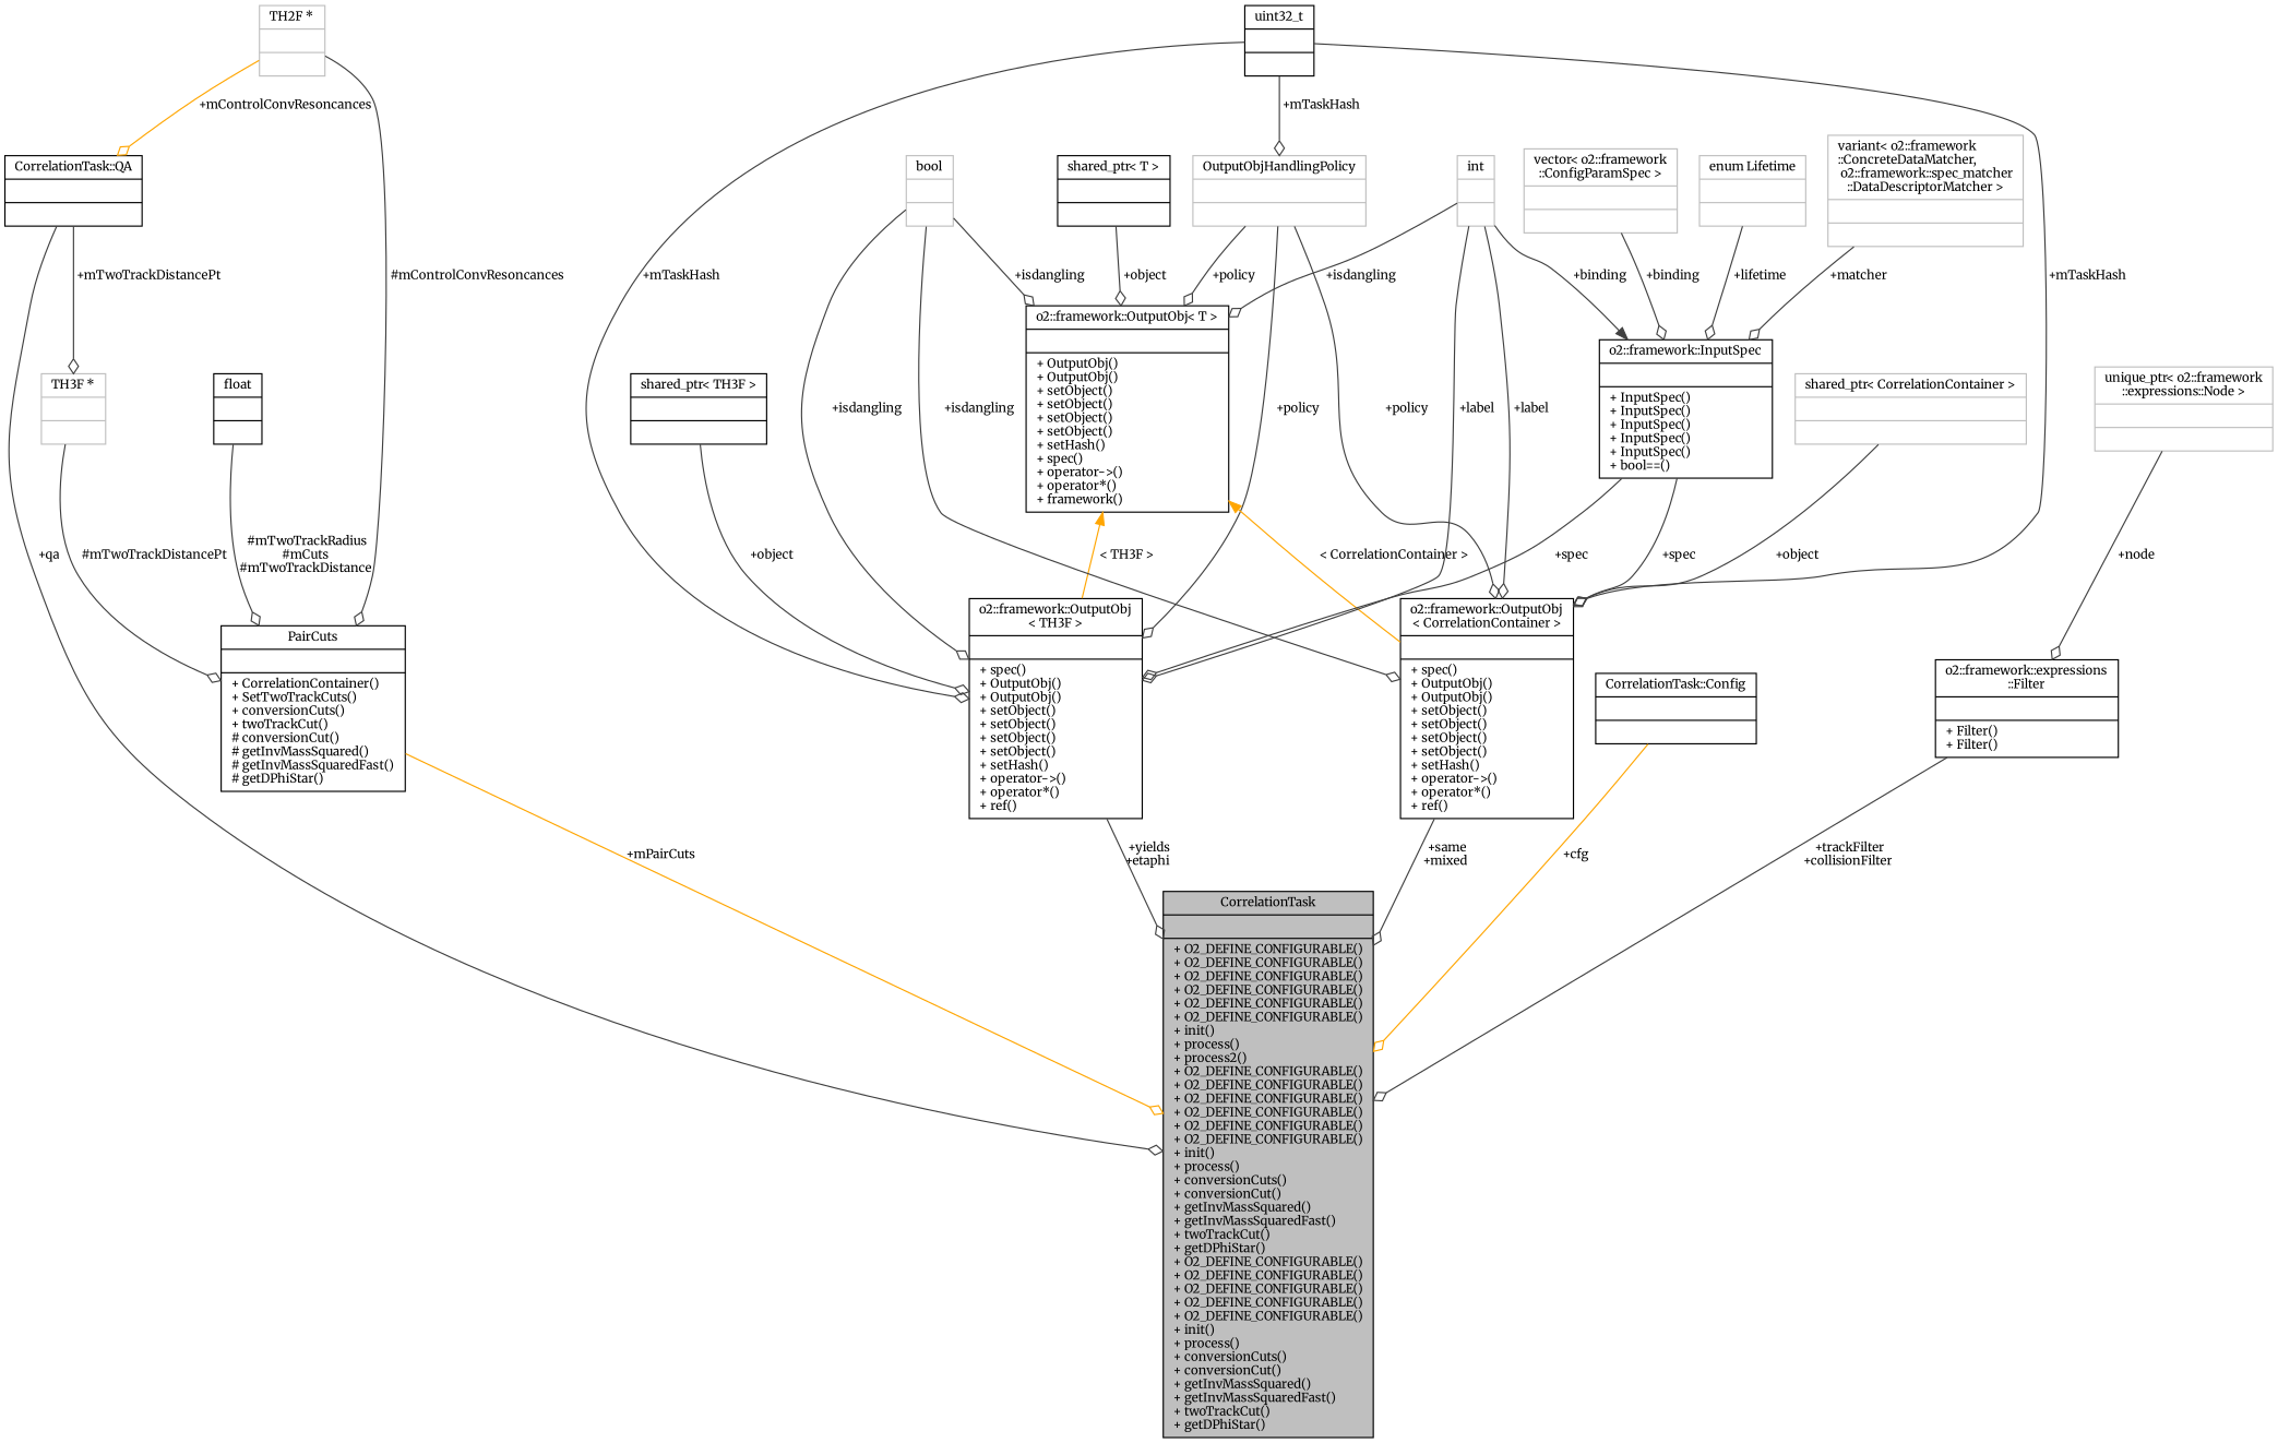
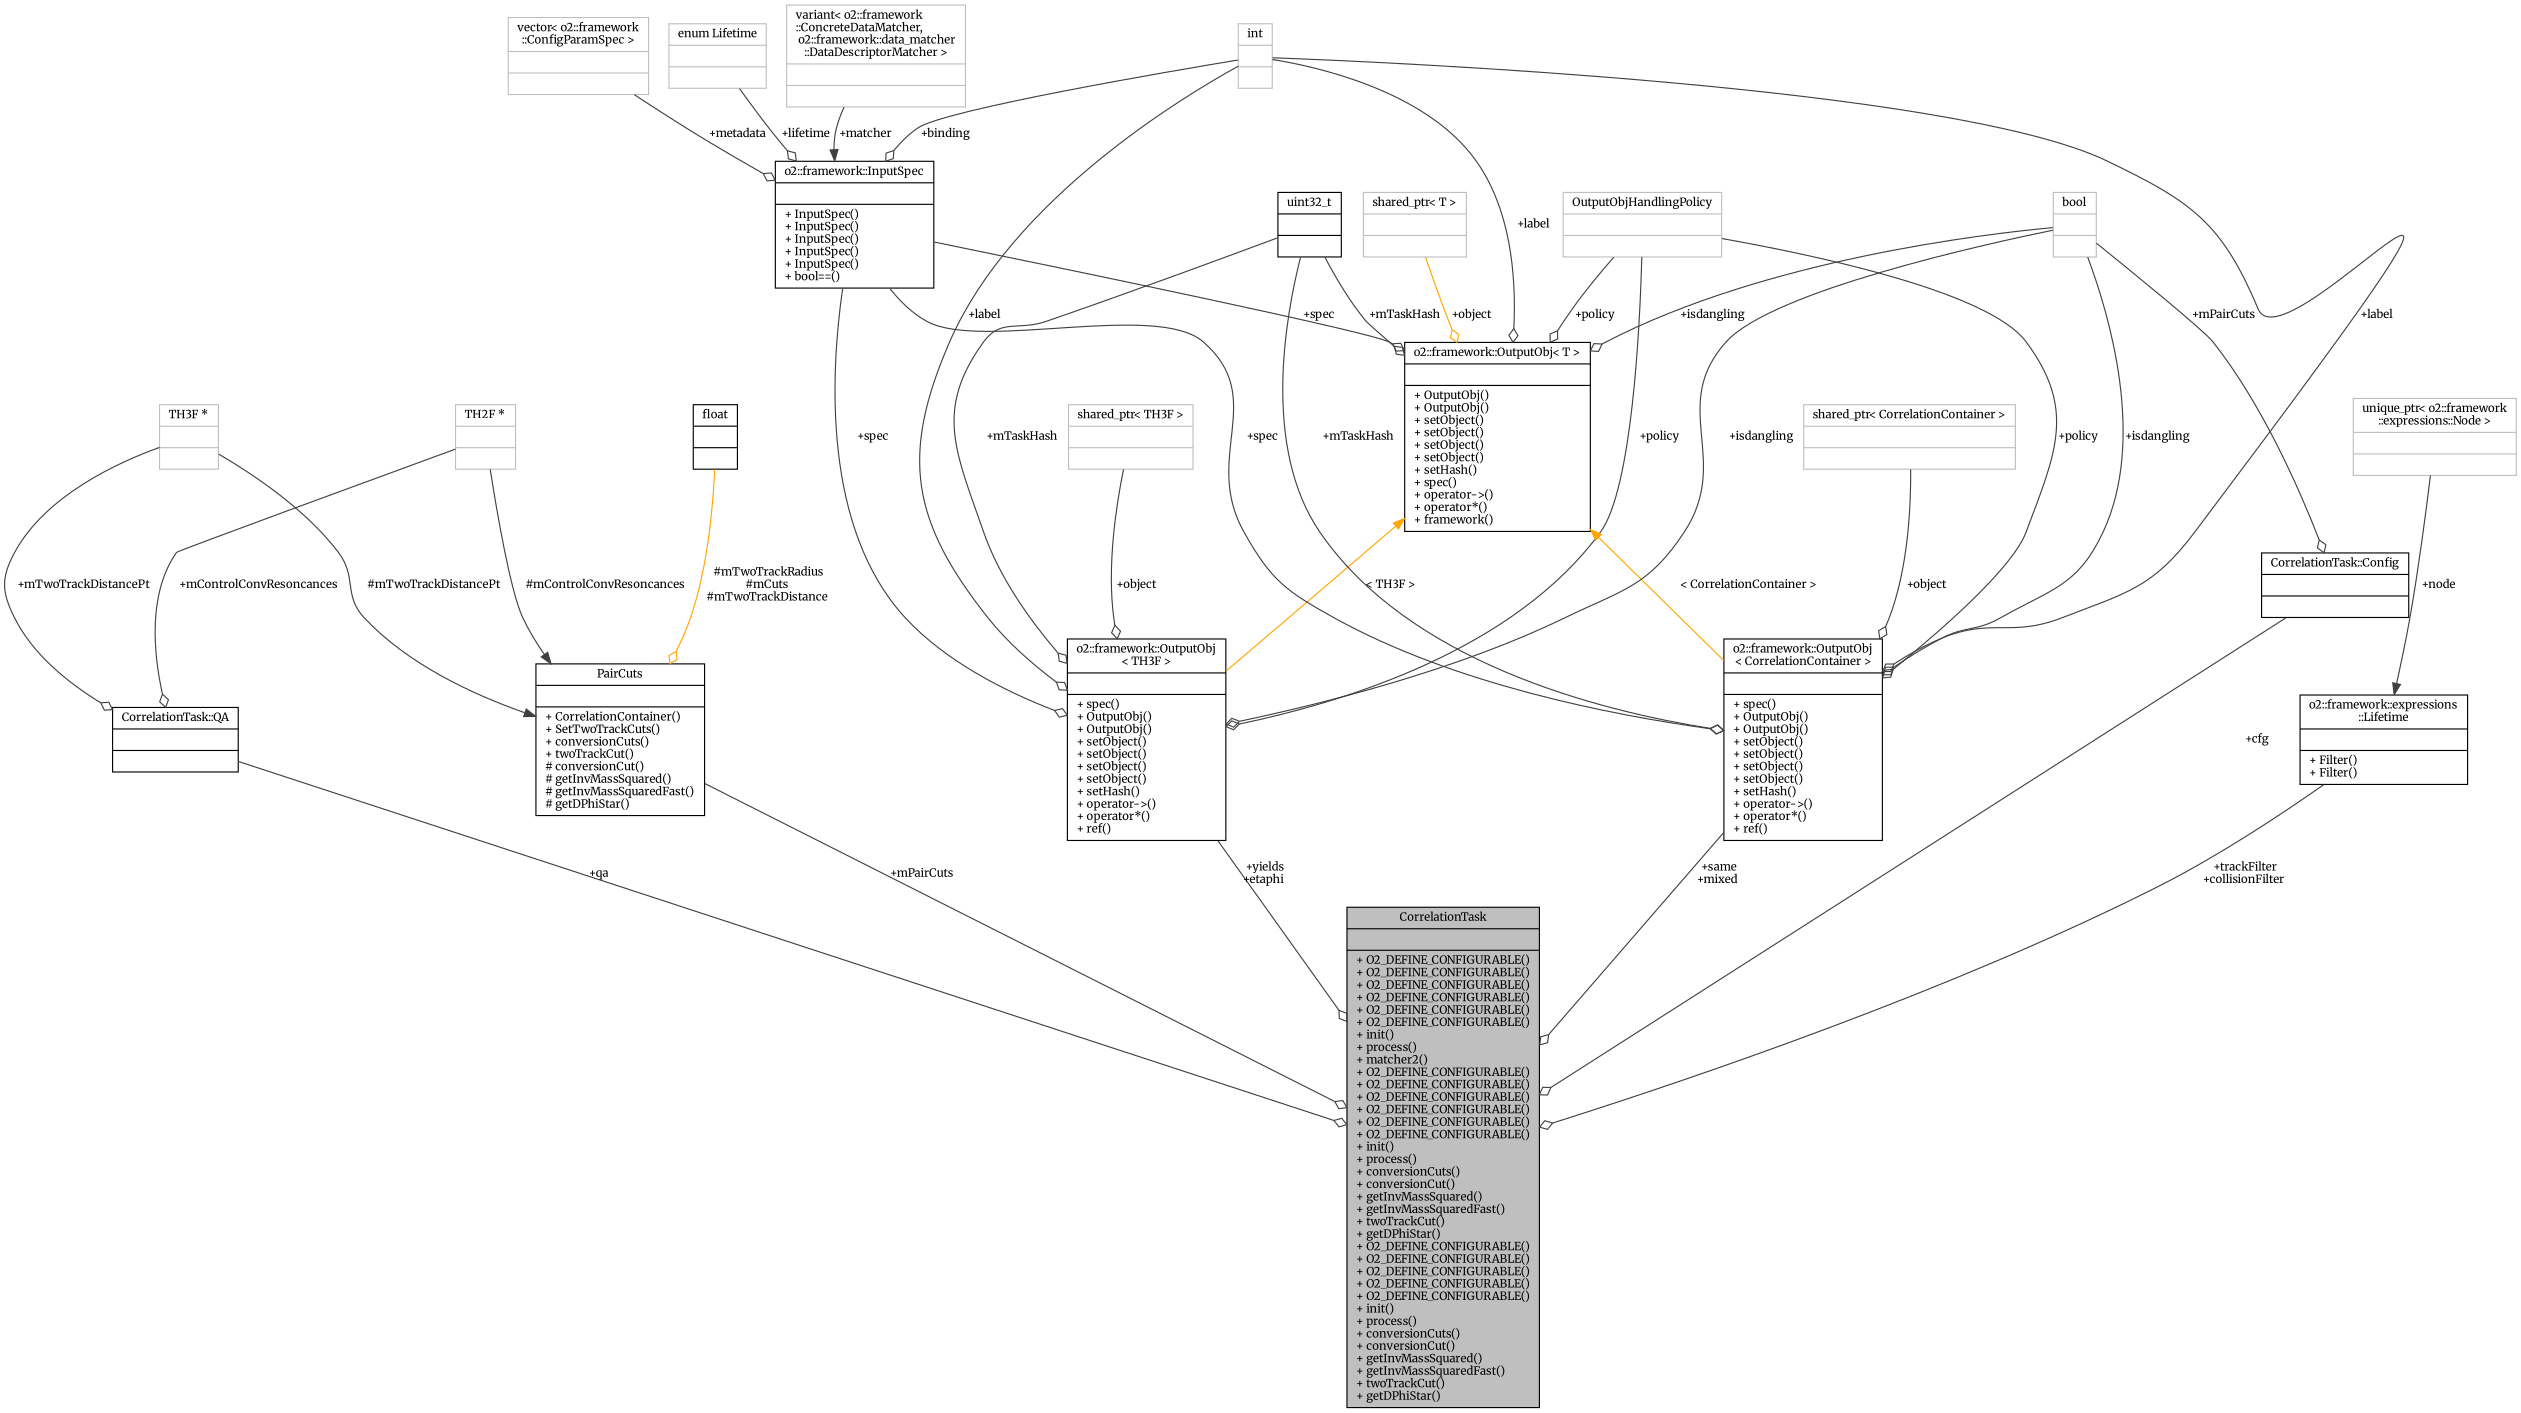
  digraph {
    fontname=Merriweather
    node [color=grey75 fontname=Merriweather fontsize=10 shape=record]
    edge [arrowhead=odiamond color=grey25 fontname=Merriweather fontsize=10 labelfontname=Helvetica labelfontsize=10 style=solid]
-   n1 [color=black fillcolor=grey75 fontcolor=black height=0.2 label="{CorrelationTask\n||+ O2_DEFINE_CONFIGURABLE()\l+ O2_DEFINE_CONFIGURABLE()\l+ O2_DEFINE_CONFIGURABLE()\l+ O2_DEFINE_CONFIGURABLE()\l+ O2_DEFINE_CONFIGURABLE()\l+ O2_DEFINE_CONFIGURABLE()\l+ init()\l+ process()\l+ process2()\l+ O2_DEFINE_CONFIGURABLE()\l+ O2_DEFINE_CONFIGURABLE()\l+ O2_DEFINE_CONFIGURABLE()\l+ O2_DEFINE_CONFIGURABLE()\l+ O2_DEFINE_CONFIGURABLE()\l+ O2_DEFINE_CONFIGURABLE()\l+ init()\l+ process()\l+ conversionCuts()\l+ conversionCut()\l+ getInvMassSquared()\l+ getInvMassSquaredFast()\l+ twoTrackCut()\l+ getDPhiStar()\l+ O2_DEFINE_CONFIGURABLE()\l+ O2_DEFINE_CONFIGURABLE()\l+ O2_DEFINE_CONFIGURABLE()\l+ O2_DEFINE_CONFIGURABLE()\l+ O2_DEFINE_CONFIGURABLE()\l+ init()\l+ process()\l+ conversionCuts()\l+ conversionCut()\l+ getInvMassSquared()\l+ getInvMassSquaredFast()\l+ twoTrackCut()\l+ getDPhiStar()\l}" style=filled width=0.4]
+   n1 [color=black fillcolor=grey75 fontcolor=black height=0.2 label="{CorrelationTask\n||+ O2_DEFINE_CONFIGURABLE()\l+ O2_DEFINE_CONFIGURABLE()\l+ O2_DEFINE_CONFIGURABLE()\l+ O2_DEFINE_CONFIGURABLE()\l+ O2_DEFINE_CONFIGURABLE()\l+ O2_DEFINE_CONFIGURABLE()\l+ init()\l+ process()\l+ matcher2()\l+ O2_DEFINE_CONFIGURABLE()\l+ O2_DEFINE_CONFIGURABLE()\l+ O2_DEFINE_CONFIGURABLE()\l+ O2_DEFINE_CONFIGURABLE()\l+ O2_DEFINE_CONFIGURABLE()\l+ O2_DEFINE_CONFIGURABLE()\l+ init()\l+ process()\l+ conversionCuts()\l+ conversionCut()\l+ getInvMassSquared()\l+ getInvMassSquaredFast()\l+ twoTrackCut()\l+ getDPhiStar()\l+ O2_DEFINE_CONFIGURABLE()\l+ O2_DEFINE_CONFIGURABLE()\l+ O2_DEFINE_CONFIGURABLE()\l+ O2_DEFINE_CONFIGURABLE()\l+ O2_DEFINE_CONFIGURABLE()\l+ init()\l+ process()\l+ conversionCuts()\l+ conversionCut()\l+ getInvMassSquared()\l+ getInvMassSquaredFast()\l+ twoTrackCut()\l+ getDPhiStar()\l}" style=filled width=0.4]
    n2 [color=black height=0.2 label="{CorrelationTask::QA\n||}" width=0.4]
    n3 [height=0.2 label="{TH3F *\n||}" width=0.4]
    n4 [color=black height=0.2 label="{PairCuts\n||+ CorrelationContainer()\l+ SetTwoTrackCuts()\l+ conversionCuts()\l+ twoTrackCut()\l# conversionCut()\l# getInvMassSquared()\l# getInvMassSquaredFast()\l# getDPhiStar()\l}" width=0.4]
    n5 [height=0.2 label="{TH2F *\n||}" width=0.4]
    n6 [color=black height=0.2 label="{float\n||}" width=0.4]
    n7 [color=black height=0.2 label="{o2::framework::OutputObj\l\< CorrelationContainer \>\n||+ spec()\l+ OutputObj()\l+ OutputObj()\l+ setObject()\l+ setObject()\l+ setObject()\l+ setObject()\l+ setHash()\l+ operator-\>()\l+ operator*()\l+ ref()\l}" width=0.4]
    n8 [height=0.2 label="{OutputObjHandlingPolicy\n||}" width=0.4]
    n9 [color=black height=0.2 label="{o2::framework::OutputObj\< T \>\n||+ OutputObj()\l+ OutputObj()\l+ setObject()\l+ setObject()\l+ setObject()\l+ setObject()\l+ setHash()\l+ spec()\l+ operator-\>()\l+ operator*()\l+ framework()\l}" width=0.4]
    n10 [color=black height=0.2 label="{o2::framework::OutputObj\l\< TH3F \>\n||+ spec()\l+ OutputObj()\l+ OutputObj()\l+ setObject()\l+ setObject()\l+ setObject()\l+ setObject()\l+ setHash()\l+ operator-\>()\l+ operator*()\l+ ref()\l}" width=0.4]
    n11 [color=black height=0.2 label="{uint32_t\n||}" width=0.4]
    n12 [height=0.2 label="{shared_ptr\< CorrelationContainer \>\n||}" width=0.4]
    n13 [height=0.2 label="{int\n||}" width=0.4]
    n14 [color=black height=0.2 label="{o2::framework::InputSpec\n||+ InputSpec()\l+ InputSpec()\l+ InputSpec()\l+ InputSpec()\l+ InputSpec()\l+ bool==()\l}" width=0.4]
    n15 [height=0.2 label="{bool\n||}" width=0.4]
    n16 [color=black height=0.2 label="{CorrelationTask::Config\n||}" width=0.4]
    n17 [height=0.2 label="{vector\< o2::framework\l::ConfigParamSpec \>\n||}" width=0.4]
    n18 [height=0.2 label="{enum Lifetime\n||}" width=0.4]
-   n19 [height=0.2 label="{variant\< o2::framework\l::ConcreteDataMatcher,\l o2::framework::spec_matcher\l::DataDescriptorMatcher \>\n||}" width=0.4]
-   n20 [color=black height=0.2 label="{shared_ptr\< T \>\n||}" width=0.4]
-   n21 [color=black height=0.2 label="{shared_ptr\< TH3F \>\n||}" width=0.4]
-   n22 [color=black height=0.2 label="{o2::framework::expressions\l::Filter\n||+ Filter()\l+ Filter()\l}" width=0.4]
+   n19 [height=0.2 label="{variant\< o2::framework\l::ConcreteDataMatcher,\l o2::framework::data_matcher\l::DataDescriptorMatcher \>\n||}" width=0.4]
+   n20 [height=0.2 label="{shared_ptr\< T \>\n||}" width=0.4]
+   n21 [height=0.2 label="{shared_ptr\< TH3F \>\n||}" width=0.4]
+   n22 [color=black height=0.2 label="{o2::framework::expressions\l::Lifetime\n||+ Filter()\l+ Filter()\l}" width=0.4]
    n23 [height=0.2 label="{unique_ptr\< o2::framework\l::expressions::Node \>\n||}" width=0.4]
    n2 -> n1 [label=" +qa"]
-   n2 -> n3 [label=" +mTwoTrackDistancePt"]
-   n3 -> n4 [label=" #mTwoTrackDistancePt"]
-   n4 -> n1 [color=orange label=" +mPairCuts"]
-   n5 -> n2 [color=orange label=" +mControlConvResoncances"]
-   n5 -> n4 [label=" #mControlConvResoncances"]
-   n6 -> n4 [label=" #mTwoTrackRadius\n#mCuts\n#mTwoTrackDistance"]
+   n3 -> n2 [label=" +mTwoTrackDistancePt"]
+   n3 -> n4 [arrowhead=normal label=" #mTwoTrackDistancePt"]
+   n4 -> n1 [label=" +mPairCuts"]
+   n5 -> n2 [label=" +mControlConvResoncances"]
+   n5 -> n4 [arrowhead=normal label=" #mControlConvResoncances"]
+   n6 -> n4 [color=orange label=" #mTwoTrackRadius\n#mCuts\n#mTwoTrackDistance"]
    n7 -> n1 [label=" +same\n+mixed"]
    n8 -> n7 [label=" +policy"]
    n8 -> n9 [label=" +policy"]
    n8 -> n10 [label=" +policy"]
    n9 -> n7 [color=orange dir=back label=" \< CorrelationContainer \>" arrowhead=""]
    n9 -> n10 [color=orange dir=back label=" \< TH3F \>" arrowhead=""]
    n10 -> n1 [label=" +yields\n+etaphi"]
    n11 -> n7 [label=" +mTaskHash"]
-   n11 -> n8 [label=" +mTaskHash"]
+   n11 -> n9 [label=" +mTaskHash"]
    n11 -> n10 [label=" +mTaskHash"]
    n12 -> n7 [label=" +object"]
    n13 -> n7 [label=" +label"]
-   n13 -> n9 [label=" +isdangling"]
+   n13 -> n9 [label=" +label"]
    n13 -> n10 [label=" +label"]
-   n13 -> n14 [arrowhead=normal label=" +binding"]
+   n13 -> n14 [label=" +binding"]
    n14 -> n7 [label=" +spec"]
+   n14 -> n9 [label=" +spec"]
    n14 -> n10 [label=" +spec"]
    n15 -> n7 [label=" +isdangling"]
    n15 -> n9 [label=" +isdangling"]
    n15 -> n10 [label=" +isdangling"]
-   n16 -> n1 [color=orange label=" +cfg"]
-   n17 -> n14 [label=" +binding"]
+   n15 -> n16 [label=" +mPairCuts"]
+   n16 -> n1 [label=" +cfg"]
+   n17 -> n14 [label=" +metadata"]
    n18 -> n14 [label=" +lifetime"]
-   n19 -> n14 [label=" +matcher"]
-   n20 -> n9 [label=" +object"]
+   n19 -> n14 [arrowhead=normal label=" +matcher"]
+   n20 -> n9 [color=orange label=" +object"]
    n21 -> n10 [label=" +object"]
    n22 -> n1 [label=" +trackFilter\n+collisionFilter"]
-   n23 -> n22 [label=" +node"]
+   n23 -> n22 [arrowhead=normal label=" +node"]
  }
